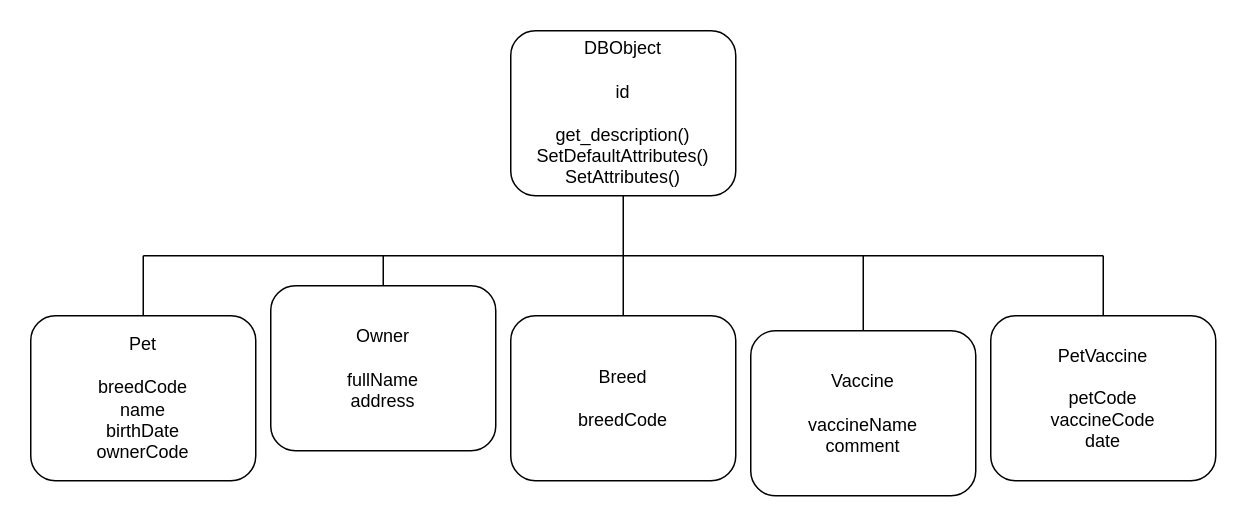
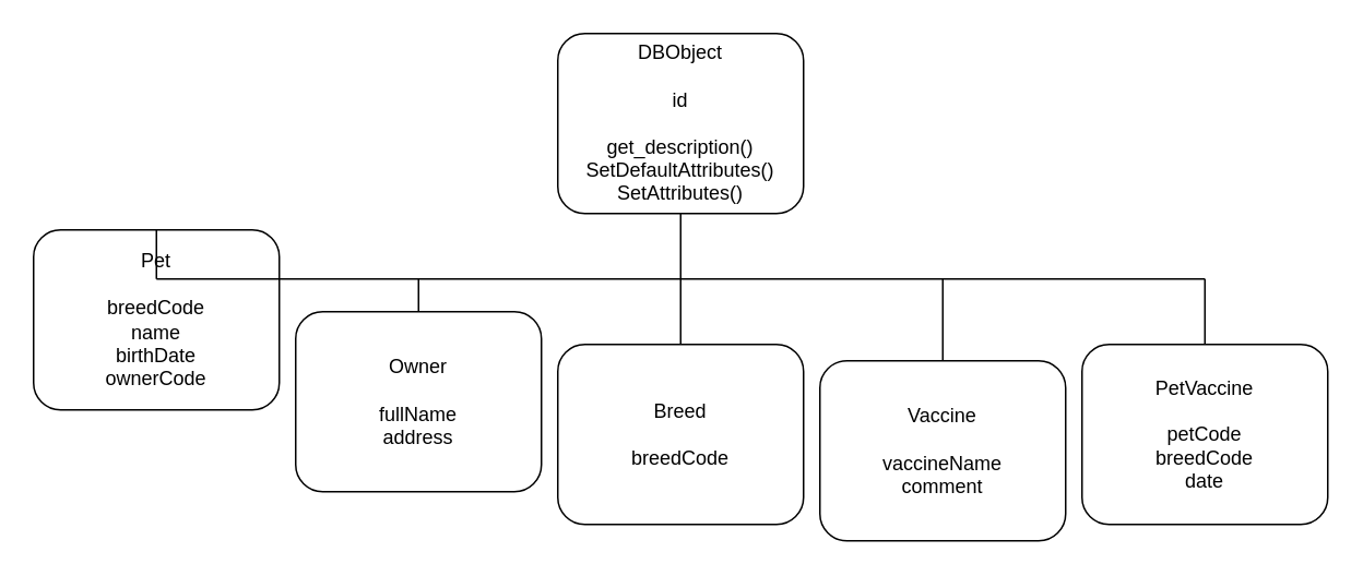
  <mxCell id="0" />
  <mxCell id="1" parent="0" />
  <mxCell id="2" value="DBObject&lt;br&gt;&lt;br&gt;id&lt;br&gt;&lt;br&gt;get_description()&lt;br&gt;SetDefaultAttributes()&lt;br&gt;SetAttributes()" style="rounded=1;whiteSpace=wrap;html=1;" vertex="1" parent="1"><mxGeometry x="340" y="20" width="150" height="110" as="geometry" /></mxCell>
- <mxCell id="3" value="Pet&lt;br&gt;&lt;br&gt;breedCode&lt;br&gt;name&lt;br&gt;birthDate&lt;br&gt;ownerCode" style="rounded=1;whiteSpace=wrap;html=1;" vertex="1" parent="1"><mxGeometry x="20" y="210" width="150" height="110" as="geometry" /></mxCell>
+ <mxCell id="3" value="Pet&lt;br&gt;&lt;br&gt;breedCode&lt;br&gt;name&lt;br&gt;birthDate&lt;br&gt;ownerCode" style="rounded=1;whiteSpace=wrap;html=1;" vertex="1" parent="1"><mxGeometry x="20" y="140" width="150" height="110" as="geometry" /></mxCell>
  <mxCell id="4" value="Owner&lt;br&gt;&lt;br&gt;fullName&lt;br&gt;address" style="rounded=1;whiteSpace=wrap;html=1;" vertex="1" parent="1"><mxGeometry x="180" y="190" width="150" height="110" as="geometry" /></mxCell>
  <mxCell id="5" value="Breed&lt;br&gt;&lt;br&gt;breedCode" style="rounded=1;whiteSpace=wrap;html=1;" vertex="1" parent="1"><mxGeometry x="340" y="210" width="150" height="110" as="geometry" /></mxCell>
  <mxCell id="6" value="Vaccine&lt;br&gt;&lt;br&gt;vaccineName&lt;br&gt;comment" style="rounded=1;whiteSpace=wrap;html=1;" vertex="1" parent="1"><mxGeometry x="500" y="220" width="150" height="110" as="geometry" /></mxCell>
- <mxCell id="7" value="PetVaccine&lt;br&gt;&lt;br&gt;petCode&lt;br&gt;vaccineCode&lt;div&gt;date&lt;/div&gt;" style="rounded=1;whiteSpace=wrap;html=1;" vertex="1" parent="1"><mxGeometry x="660" y="210" width="150" height="110" as="geometry" /></mxCell>
+ <mxCell id="7" value="PetVaccine&lt;br&gt;&lt;br&gt;petCode&lt;br&gt;breedCode&lt;div&gt;date&lt;/div&gt;" style="rounded=1;whiteSpace=wrap;html=1;" vertex="1" parent="1"><mxGeometry x="660" y="210" width="150" height="110" as="geometry" /></mxCell>
  <mxCell id="8" value="" style="endArrow=none;html=1;rounded=0;exitX=0.5;exitY=1;exitDx=0;exitDy=0;" edge="1" parent="1" source="2"><mxGeometry width="50" height="50" relative="1" as="geometry"><mxPoint x="400" y="340" as="sourcePoint" /><mxPoint x="415" y="170" as="targetPoint" /></mxGeometry></mxCell>
  <mxCell id="9" value="" style="endArrow=none;html=1;rounded=0;" edge="1" parent="1"><mxGeometry width="50" height="50" relative="1" as="geometry"><mxPoint x="95" y="170" as="sourcePoint" /><mxPoint x="735" y="170" as="targetPoint" /></mxGeometry></mxCell>
  <mxCell id="10" value="" style="endArrow=none;html=1;rounded=0;exitX=0.5;exitY=0;exitDx=0;exitDy=0;" edge="1" parent="1" source="3"><mxGeometry width="50" height="50" relative="1" as="geometry"><mxPoint x="400" y="340" as="sourcePoint" /><mxPoint x="95" y="170" as="targetPoint" /></mxGeometry></mxCell>
  <mxCell id="11" value="" style="endArrow=none;html=1;rounded=0;exitX=0.5;exitY=0;exitDx=0;exitDy=0;" edge="1" parent="1" source="4"><mxGeometry width="50" height="50" relative="1" as="geometry"><mxPoint x="400" y="340" as="sourcePoint" /><mxPoint x="255" y="170" as="targetPoint" /></mxGeometry></mxCell>
  <mxCell id="12" value="" style="endArrow=none;html=1;rounded=0;exitX=0.5;exitY=0;exitDx=0;exitDy=0;" edge="1" parent="1" source="5"><mxGeometry width="50" height="50" relative="1" as="geometry"><mxPoint x="400" y="340" as="sourcePoint" /><mxPoint x="415" y="170" as="targetPoint" /></mxGeometry></mxCell>
  <mxCell id="13" value="" style="endArrow=none;html=1;rounded=0;exitX=0.5;exitY=0;exitDx=0;exitDy=0;" edge="1" parent="1" source="6"><mxGeometry width="50" height="50" relative="1" as="geometry"><mxPoint x="420" y="320" as="sourcePoint" /><mxPoint x="575" y="170" as="targetPoint" /></mxGeometry></mxCell>
  <mxCell id="14" value="" style="endArrow=none;html=1;rounded=0;exitX=0.5;exitY=0;exitDx=0;exitDy=0;" edge="1" parent="1" source="7"><mxGeometry width="50" height="50" relative="1" as="geometry"><mxPoint x="420" y="320" as="sourcePoint" /><mxPoint x="735" y="170" as="targetPoint" /></mxGeometry></mxCell>
